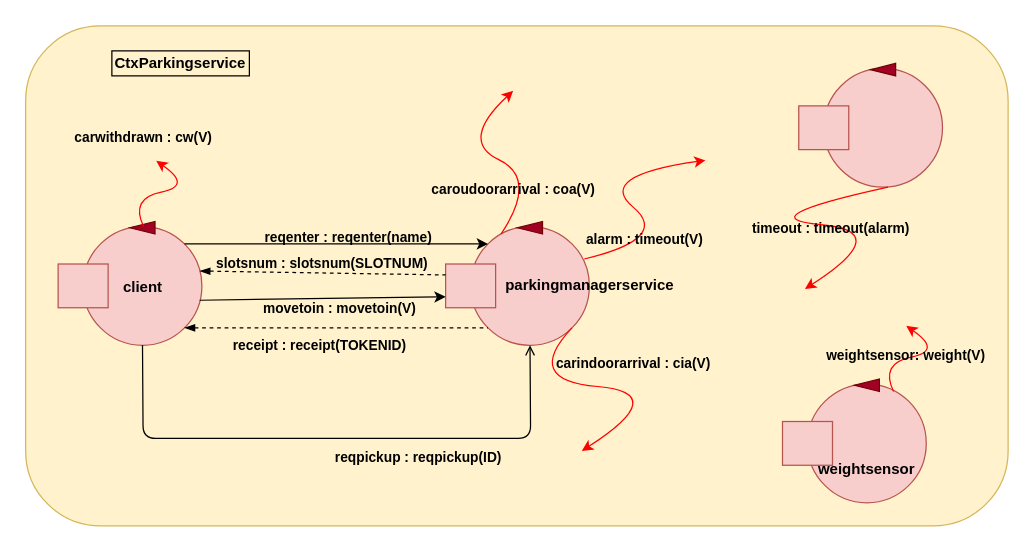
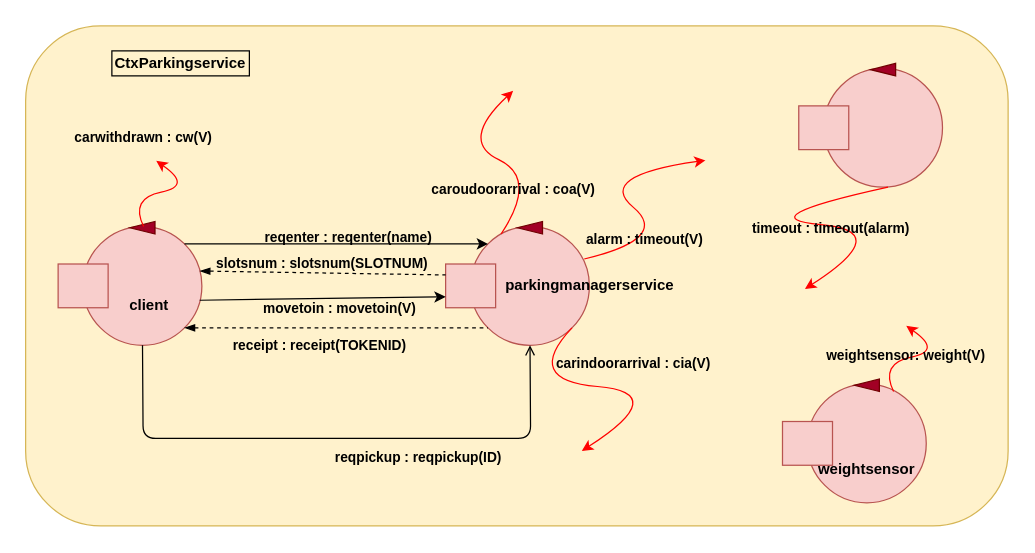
  <mxCell id="0" />
  <mxCell id="1" parent="0" />
  <mxCell id="2" value="" style="rounded=1;whiteSpace=wrap;html=1;fillColor=#fff2cc;strokeColor=#d6b656;" parent="1" vertex="1"><mxGeometry x="20" y="20" width="786" height="400" as="geometry" /></mxCell>
  <mxCell id="3" value="&lt;font color=&quot;#000000&quot;&gt;&lt;b&gt;CtxParkingservice&lt;/b&gt;&lt;/font&gt;" style="text;html=1;align=center;verticalAlign=middle;whiteSpace=wrap;rounded=0;strokeColor=#000000;" parent="1" vertex="1"><mxGeometry x="89" y="40" width="110" height="20" as="geometry" /></mxCell>
  <mxCell id="4" value="" style="ellipse;whiteSpace=wrap;html=1;aspect=fixed;fillColor=#f8cecc;strokeColor=#b85450;" parent="1" vertex="1"><mxGeometry x="376" y="180.5" width="95" height="95" as="geometry" /></mxCell>
  <mxCell id="5" value="" style="rounded=0;whiteSpace=wrap;html=1;fillColor=#f8cecc;strokeColor=#b85450;" parent="1" vertex="1"><mxGeometry x="356" y="210.5" width="40" height="35" as="geometry" /></mxCell>
  <mxCell id="6" value="" style="triangle;whiteSpace=wrap;html=1;rotation=-180;fillColor=#a20025;strokeColor=#6F0000;fontColor=#ffffff;" parent="1" vertex="1"><mxGeometry x="413.5" y="176.5" width="20" height="10" as="geometry" /></mxCell>
  <mxCell id="7" value="&lt;font color=&quot;#000000&quot;&gt;&lt;b&gt;parkingmanagerservice&lt;/b&gt;&lt;/font&gt;" style="text;html=1;strokeColor=none;fillColor=none;align=center;verticalAlign=middle;whiteSpace=wrap;rounded=0;" parent="1" vertex="1"><mxGeometry x="405" y="218" width="132.5" height="20" as="geometry" /></mxCell>
  <mxCell id="8" value="" style="ellipse;whiteSpace=wrap;html=1;aspect=fixed;fillColor=#f8cecc;strokeColor=#b85450;" parent="1" vertex="1"><mxGeometry x="658.5" y="54" width="95" height="95" as="geometry" /></mxCell>
  <mxCell id="9" value="" style="rounded=0;whiteSpace=wrap;html=1;fillColor=#f8cecc;strokeColor=#b85450;" parent="1" vertex="1"><mxGeometry x="638.5" y="84" width="40" height="35" as="geometry" /></mxCell>
  <mxCell id="10" value="" style="triangle;whiteSpace=wrap;html=1;rotation=-180;fillColor=#a20025;strokeColor=#6F0000;fontColor=#ffffff;" parent="1" vertex="1"><mxGeometry x="696" y="50" width="20" height="10" as="geometry" /></mxCell>
  <mxCell id="11" value="" style="ellipse;whiteSpace=wrap;html=1;aspect=fixed;fillColor=#f8cecc;strokeColor=#b85450;" parent="1" vertex="1"><mxGeometry x="645.5" y="306.5" width="95" height="95" as="geometry" /></mxCell>
  <mxCell id="12" value="" style="rounded=0;whiteSpace=wrap;html=1;fillColor=#f8cecc;strokeColor=#b85450;" parent="1" vertex="1"><mxGeometry x="625.5" y="336.5" width="40" height="35" as="geometry" /></mxCell>
  <mxCell id="13" value="" style="ellipse;whiteSpace=wrap;html=1;aspect=fixed;fillColor=#f8cecc;strokeColor=#b85450;" parent="1" vertex="1"><mxGeometry x="66" y="180.5" width="95" height="95" as="geometry" /></mxCell>
  <mxCell id="14" value="" style="rounded=0;whiteSpace=wrap;html=1;fillColor=#f8cecc;strokeColor=#b85450;" parent="1" vertex="1"><mxGeometry x="46" y="210.5" width="40" height="35" as="geometry" /></mxCell>
  <mxCell id="15" value="" style="triangle;whiteSpace=wrap;html=1;rotation=-180;fillColor=#a20025;strokeColor=#6F0000;fontColor=#ffffff;" parent="1" vertex="1"><mxGeometry x="103.5" y="176.5" width="20" height="10" as="geometry" /></mxCell>
- <mxCell id="16" value="&lt;font color=&quot;#000000&quot;&gt;&lt;b&gt;client&lt;/b&gt;&lt;/font&gt;" style="text;html=1;strokeColor=none;fillColor=none;align=center;verticalAlign=middle;whiteSpace=wrap;rounded=0;" parent="1" vertex="1"><mxGeometry x="94" y="218.5" width="40" height="20" as="geometry" /></mxCell>
+ <mxCell id="16" value="&lt;font color=&quot;#000000&quot;&gt;&lt;b&gt;client&lt;/b&gt;&lt;/font&gt;" style="text;html=1;strokeColor=none;fillColor=none;align=center;verticalAlign=middle;whiteSpace=wrap;rounded=0;" parent="1" vertex="1"><mxGeometry x="99" y="233.5" width="40" height="20" as="geometry" /></mxCell>
  <mxCell id="17" value="" style="endArrow=classic;html=1;strokeColor=#000000;exitX=1;exitY=0;exitDx=0;exitDy=0;entryX=0;entryY=0;entryDx=0;entryDy=0;" parent="1" source="13" target="4" edge="1"><mxGeometry width="50" height="50" relative="1" as="geometry"><mxPoint x="146" y="400" as="sourcePoint" /><mxPoint x="176" y="370" as="targetPoint" /></mxGeometry></mxCell>
  <mxCell id="18" value="&lt;b&gt;reqenter : reqenter(name)&lt;/b&gt;" style="edgeLabel;html=1;align=center;verticalAlign=middle;resizable=0;points=[];labelBackgroundColor=none;fontColor=#000000;" parent="17" vertex="1" connectable="0"><mxGeometry x="0.24" y="2" relative="1" as="geometry"><mxPoint x="-21" y="-4" as="offset" /></mxGeometry></mxCell>
  <mxCell id="19" value="" style="curved=1;endArrow=classic;html=1;fontColor=#000000;strokeColor=#FF0000;exitX=1;exitY=1;exitDx=0;exitDy=0;entryX=0.5;entryY=0;entryDx=0;entryDy=0;" parent="1" source="4" edge="1"><mxGeometry width="50" height="50" relative="1" as="geometry"><mxPoint x="465" y="265" as="sourcePoint" /><mxPoint x="465" y="360" as="targetPoint" /><Array as="points"><mxPoint x="417.5" y="303.5" /><mxPoint x="537.5" y="313.5" /></Array></mxGeometry></mxCell>
  <mxCell id="20" value="&lt;b&gt;carindoorarrival : cia(V)&lt;/b&gt;" style="edgeLabel;html=1;align=center;verticalAlign=middle;resizable=0;points=[];fontColor=#000000;labelBackgroundColor=none;" parent="19" vertex="1" connectable="0"><mxGeometry x="-0.173" y="2" relative="1" as="geometry"><mxPoint x="37" y="-16" as="offset" /></mxGeometry></mxCell>
  <mxCell id="21" value="" style="endArrow=none;dashed=1;html=1;fontColor=#000000;startArrow=blockThin;startFill=1;strokeColor=#000000;entryX=0;entryY=0.25;entryDx=0;entryDy=0;exitX=0.982;exitY=0.375;exitDx=0;exitDy=0;exitPerimeter=0;" parent="1" source="13" target="5" edge="1"><mxGeometry width="50" height="50" relative="1" as="geometry"><mxPoint x="316" y="312.5" as="sourcePoint" /><mxPoint x="366" y="343" as="targetPoint" /></mxGeometry></mxCell>
  <mxCell id="22" value="&lt;b&gt;slotsnum : slotsnum(SLOTNUM)&lt;/b&gt;" style="edgeLabel;html=1;align=center;verticalAlign=middle;resizable=0;points=[];fontColor=#000000;labelBackgroundColor=none;" parent="21" vertex="1" connectable="0"><mxGeometry x="0.114" y="-3" relative="1" as="geometry"><mxPoint x="-13" y="-11" as="offset" /></mxGeometry></mxCell>
  <mxCell id="23" value="" style="curved=1;endArrow=classic;html=1;fontColor=#000000;strokeColor=#FF0000;exitX=0.75;exitY=0;exitDx=0;exitDy=0;" parent="1" edge="1"><mxGeometry width="50" height="50" relative="1" as="geometry"><mxPoint x="400.375" y="186.5" as="sourcePoint" /><mxPoint x="410" y="72" as="targetPoint" /><Array as="points"><mxPoint x="430" y="142" /><mxPoint x="367" y="112" /></Array></mxGeometry></mxCell>
  <mxCell id="24" value="&lt;b&gt;caroudoorarrival : coa(V)&lt;/b&gt;" style="edgeLabel;html=1;align=center;verticalAlign=middle;resizable=0;points=[];fontColor=#000000;labelBackgroundColor=none;" parent="23" vertex="1" connectable="0"><mxGeometry x="-0.173" y="2" relative="1" as="geometry"><mxPoint y="16" as="offset" /></mxGeometry></mxCell>
  <mxCell id="25" value="" style="endArrow=open;html=1;strokeColor=#000000;exitX=0.5;exitY=1;exitDx=0;exitDy=0;endFill=0;entryX=0.5;entryY=1;entryDx=0;entryDy=0;" parent="1" source="13" target="4" edge="1"><mxGeometry width="50" height="50" relative="1" as="geometry"><mxPoint x="146" y="351.5" as="sourcePoint" /><mxPoint x="424" y="270" as="targetPoint" /><Array as="points"><mxPoint x="114" y="350" /><mxPoint x="424" y="350" /></Array></mxGeometry></mxCell>
  <mxCell id="26" value="&lt;b&gt;reqpickup : reqpickup(ID)&lt;/b&gt;" style="edgeLabel;html=1;align=center;verticalAlign=middle;resizable=0;points=[];fontColor=#000000;labelBackgroundColor=none;" parent="25" vertex="1" connectable="0"><mxGeometry x="0.389" y="1" relative="1" as="geometry"><mxPoint x="-25" y="15" as="offset" /></mxGeometry></mxCell>
  <mxCell id="27" value="" style="curved=1;endArrow=classic;html=1;fontColor=#000000;strokeColor=#FF0000;exitX=0.75;exitY=0;exitDx=0;exitDy=0;" parent="1" edge="1"><mxGeometry width="50" height="50" relative="1" as="geometry"><mxPoint x="114.375" y="180.5" as="sourcePoint" /><mxPoint x="124.5" y="128" as="targetPoint" /><Array as="points"><mxPoint x="103.5" y="158" /><mxPoint x="153.5" y="148" /></Array></mxGeometry></mxCell>
  <mxCell id="28" value="&lt;b&gt;carwithdrawn : cw(V)&lt;/b&gt;" style="edgeLabel;html=1;align=center;verticalAlign=middle;resizable=0;points=[];fontColor=#000000;labelBackgroundColor=none;" parent="27" vertex="1" connectable="0"><mxGeometry x="-0.173" y="2" relative="1" as="geometry"><mxPoint x="-10" y="-43" as="offset" /></mxGeometry></mxCell>
  <mxCell id="29" value="" style="endArrow=classic;html=1;strokeColor=#000000;exitX=0.982;exitY=0.621;exitDx=0;exitDy=0;entryX=0;entryY=0.75;entryDx=0;entryDy=0;exitPerimeter=0;" parent="1" source="13" target="5" edge="1"><mxGeometry width="50" height="50" relative="1" as="geometry"><mxPoint x="142" y="329" as="sourcePoint" /><mxPoint x="296" y="380" as="targetPoint" /></mxGeometry></mxCell>
  <mxCell id="30" value="&lt;b&gt;movetoin : movetoin(V)&lt;br&gt;&lt;/b&gt;" style="edgeLabel;html=1;align=center;verticalAlign=middle;resizable=0;points=[];labelBackgroundColor=none;fontColor=#000000;" parent="29" vertex="1" connectable="0"><mxGeometry x="0.24" y="2" relative="1" as="geometry"><mxPoint x="-11" y="10" as="offset" /></mxGeometry></mxCell>
  <mxCell id="31" value="" style="endArrow=none;dashed=1;html=1;fontColor=#000000;startArrow=blockThin;startFill=1;entryX=0;entryY=1;entryDx=0;entryDy=0;strokeColor=#000000;exitX=1;exitY=1;exitDx=0;exitDy=0;" parent="1" source="13" target="4" edge="1"><mxGeometry width="50" height="50" relative="1" as="geometry"><mxPoint x="158" y="237" as="sourcePoint" /><mxPoint x="374.5" y="353" as="targetPoint" /></mxGeometry></mxCell>
  <mxCell id="32" value="&lt;b&gt;receipt : receipt(TOKENID)&lt;br&gt;&lt;/b&gt;" style="edgeLabel;html=1;align=center;verticalAlign=middle;resizable=0;points=[];fontColor=#000000;labelBackgroundColor=none;" parent="31" vertex="1" connectable="0"><mxGeometry x="0.114" y="-3" relative="1" as="geometry"><mxPoint x="-28" y="11" as="offset" /></mxGeometry></mxCell>
  <mxCell id="33" value="" style="curved=1;endArrow=classic;html=1;fontColor=#000000;strokeColor=#FF0000;exitX=0;exitY=1;exitDx=0;exitDy=0;entryX=0.5;entryY=0;entryDx=0;entryDy=0;" parent="1" edge="1"><mxGeometry width="50" height="50" relative="1" as="geometry"><mxPoint x="709.912" y="148.998" as="sourcePoint" /><mxPoint x="643.5" y="230.41" as="targetPoint" /><Array as="points"><mxPoint x="596" y="173.91" /><mxPoint x="716" y="183.91" /></Array></mxGeometry></mxCell>
  <mxCell id="34" value="&lt;b&gt;timeout : timeout(alarm)&lt;/b&gt;" style="edgeLabel;html=1;align=center;verticalAlign=middle;resizable=0;points=[];fontColor=#000000;labelBackgroundColor=none;" parent="33" vertex="1" connectable="0"><mxGeometry x="0.148" y="-2" relative="1" as="geometry"><mxPoint as="offset" /></mxGeometry></mxCell>
  <mxCell id="35" value="" style="triangle;whiteSpace=wrap;html=1;rotation=-180;fillColor=#a20025;strokeColor=#6F0000;fontColor=#ffffff;" parent="1" vertex="1"><mxGeometry x="683" y="302.5" width="20" height="10" as="geometry" /></mxCell>
  <mxCell id="36" value="&lt;font color=&quot;#000000&quot;&gt;&lt;b&gt;weightsensor&lt;/b&gt;&lt;/font&gt;" style="text;html=1;strokeColor=none;fillColor=none;align=center;verticalAlign=middle;whiteSpace=wrap;rounded=0;" parent="1" vertex="1"><mxGeometry x="672.5" y="364.5" width="40" height="20" as="geometry" /></mxCell>
  <mxCell id="37" value="" style="curved=1;endArrow=classic;html=1;fontColor=#000000;strokeColor=#FF0000;exitX=0.75;exitY=0;exitDx=0;exitDy=0;" parent="1" edge="1"><mxGeometry width="50" height="50" relative="1" as="geometry"><mxPoint x="714.375" y="312.5" as="sourcePoint" /><mxPoint x="724.5" y="260" as="targetPoint" /><Array as="points"><mxPoint x="703.5" y="290" /><mxPoint x="753.5" y="280" /></Array></mxGeometry></mxCell>
  <mxCell id="38" value="&lt;b&gt;weightsensor: weight(V)&lt;/b&gt;" style="edgeLabel;html=1;align=center;verticalAlign=middle;resizable=0;points=[];fontColor=#000000;labelBackgroundColor=none;" parent="37" vertex="1" connectable="0"><mxGeometry x="-0.173" y="2" relative="1" as="geometry"><mxPoint as="offset" /></mxGeometry></mxCell>
  <mxCell id="39" value="" style="curved=1;endArrow=classic;html=1;fontColor=#000000;strokeColor=#FF0000;exitX=0.75;exitY=0;exitDx=0;exitDy=0;entryX=0.692;entryY=0.269;entryDx=0;entryDy=0;entryPerimeter=0;" edge="1" parent="1" target="2"><mxGeometry width="50" height="50" relative="1" as="geometry"><mxPoint x="466.875" y="206.5" as="sourcePoint" /><mxPoint x="476.5" y="92" as="targetPoint" /><Array as="points"><mxPoint x="536" y="190" /><mxPoint x="476" y="140" /></Array></mxGeometry></mxCell>
  <mxCell id="40" value="&lt;b&gt;alarm : timeout(V)&lt;/b&gt;" style="edgeLabel;html=1;align=center;verticalAlign=middle;resizable=0;points=[];fontColor=#000000;labelBackgroundColor=none;" vertex="1" connectable="0" parent="39"><mxGeometry x="-0.173" y="2" relative="1" as="geometry"><mxPoint y="16" as="offset" /></mxGeometry></mxCell>
